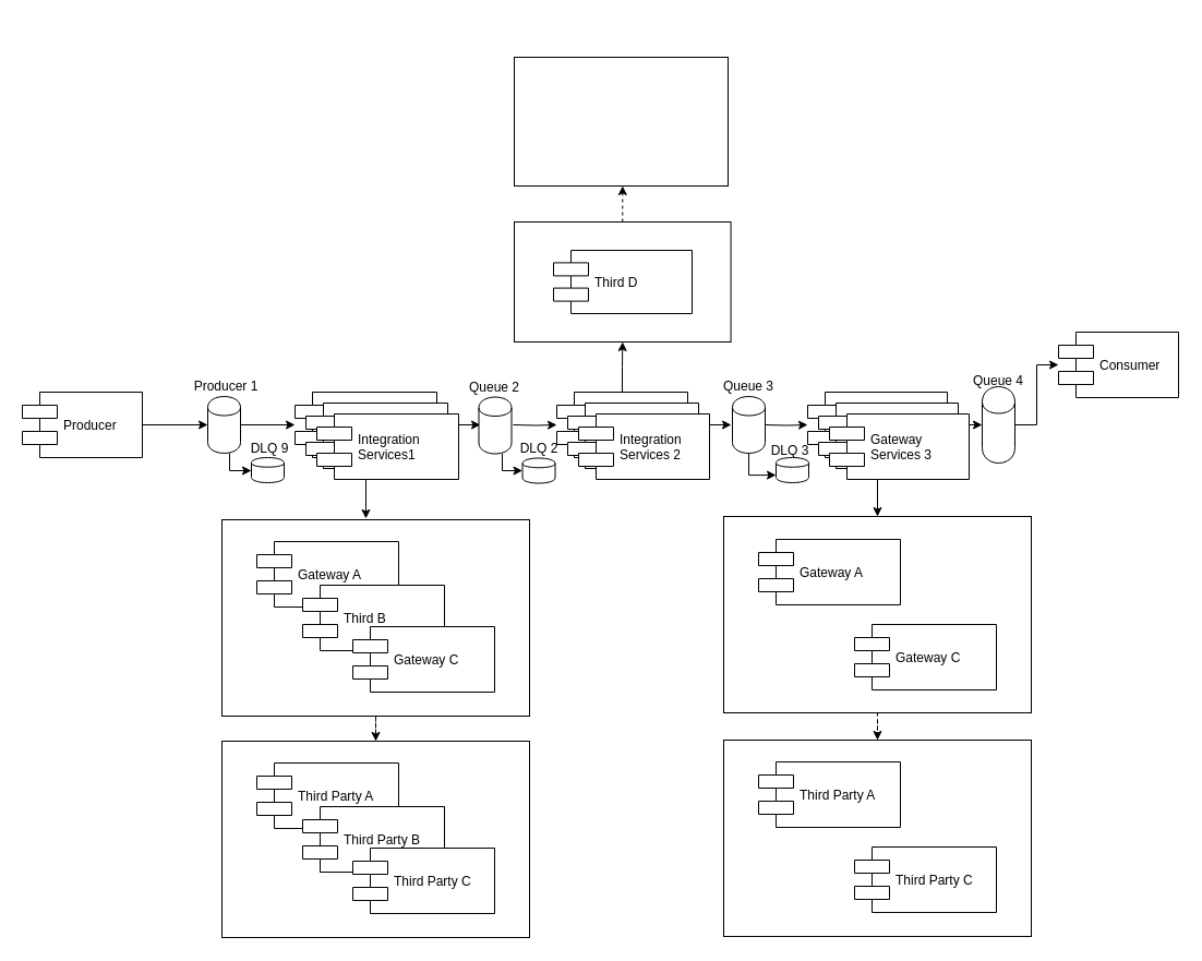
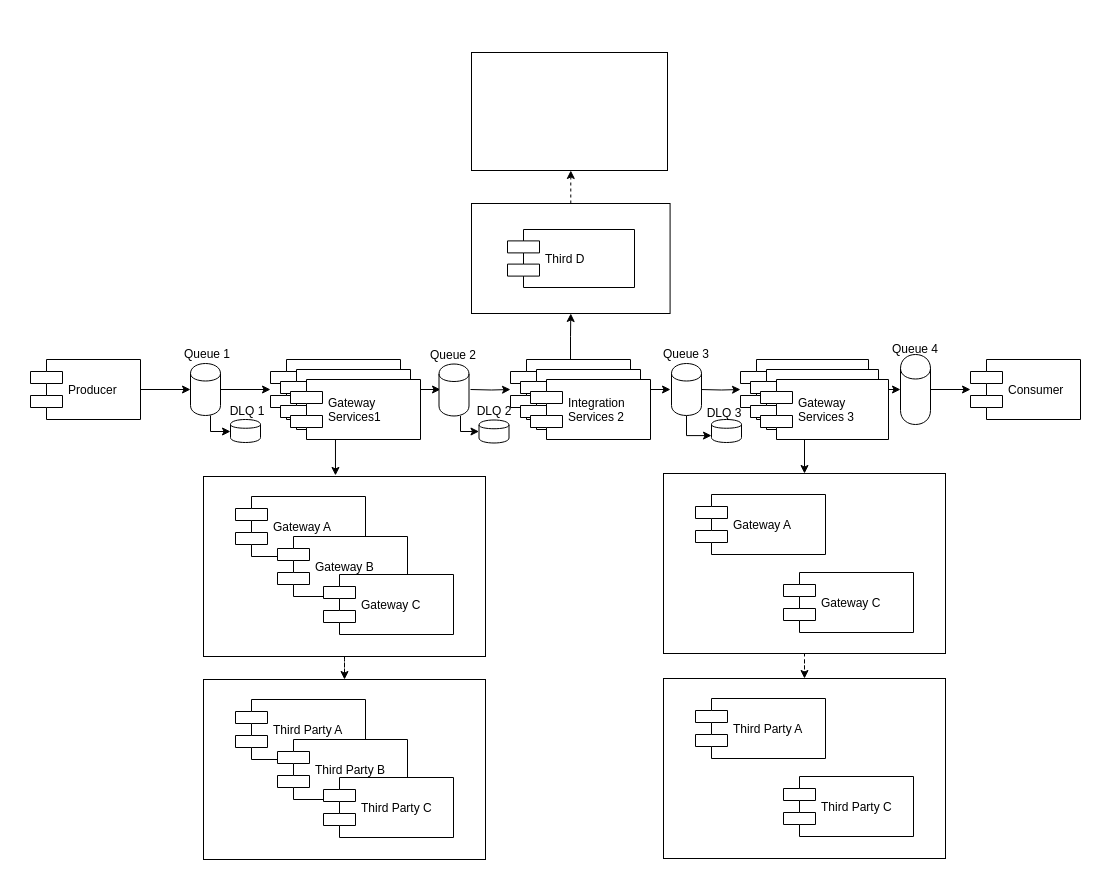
  <mxCell id="0" />
  <mxCell id="1" parent="0" />
  <mxCell id="2" style="edgeStyle=orthogonalEdgeStyle;rounded=0;orthogonalLoop=1;jettySize=auto;html=1;" parent="1" source="61" edge="1"><mxGeometry relative="1" as="geometry"><mxPoint x="440" y="389" as="targetPoint" /></mxGeometry></mxCell>
  <mxCell id="3" style="edgeStyle=orthogonalEdgeStyle;rounded=0;orthogonalLoop=1;jettySize=auto;html=1;entryX=0.468;entryY=-0.006;entryDx=0;entryDy=0;entryPerimeter=0;" parent="1" source="61" target="21" edge="1"><mxGeometry relative="1" as="geometry" /></mxCell>
  <mxCell id="4" style="edgeStyle=orthogonalEdgeStyle;rounded=0;orthogonalLoop=1;jettySize=auto;html=1;entryX=0;entryY=0.5;entryDx=0;entryDy=0;" parent="1" source="6" edge="1"><mxGeometry relative="1" as="geometry"><mxPoint x="670" y="389" as="targetPoint" /></mxGeometry></mxCell>
  <mxCell id="5" style="edgeStyle=orthogonalEdgeStyle;rounded=0;orthogonalLoop=1;jettySize=auto;html=1;entryX=0.5;entryY=1;entryDx=0;entryDy=0;" parent="1" source="6" target="33" edge="1"><mxGeometry relative="1" as="geometry" /></mxCell>
  <mxCell id="6" value="Enrichment 2" style="shape=component;align=left;spacingLeft=36;" parent="1" vertex="1"><mxGeometry x="510" y="359" width="120" height="60" as="geometry" /></mxCell>
  <mxCell id="7" style="edgeStyle=orthogonalEdgeStyle;rounded=0;orthogonalLoop=1;jettySize=auto;html=1;entryX=0;entryY=0.5;entryDx=0;entryDy=0;" parent="1" source="9" target="17" edge="1"><mxGeometry relative="1" as="geometry" /></mxCell>
  <mxCell id="8" style="edgeStyle=orthogonalEdgeStyle;rounded=0;orthogonalLoop=1;jettySize=auto;html=1;" parent="1" source="9" target="39" edge="1"><mxGeometry relative="1" as="geometry" /></mxCell>
  <mxCell id="9" value="Enrichment 3" style="shape=component;align=left;spacingLeft=36;" parent="1" vertex="1"><mxGeometry x="740" y="359" width="128" height="60" as="geometry" /></mxCell>
- <mxCell id="10" value="Consumer" style="shape=component;align=left;spacingLeft=36;" parent="1" vertex="1"><mxGeometry x="970" y="304" width="110" height="60" as="geometry" /></mxCell>
+ <mxCell id="10" value="Consumer" style="shape=component;align=left;spacingLeft=36;" parent="1" vertex="1"><mxGeometry x="970" y="359" width="110" height="60" as="geometry" /></mxCell>
  <mxCell id="11" style="edgeStyle=orthogonalEdgeStyle;rounded=0;orthogonalLoop=1;jettySize=auto;html=1;" parent="1" target="6" edge="1"><mxGeometry relative="1" as="geometry"><mxPoint x="470" y="389" as="sourcePoint" /></mxGeometry></mxCell>
  <mxCell id="12" style="edgeStyle=orthogonalEdgeStyle;rounded=0;orthogonalLoop=1;jettySize=auto;html=1;" parent="1" target="9" edge="1"><mxGeometry relative="1" as="geometry"><mxPoint x="700" y="389" as="sourcePoint" /></mxGeometry></mxCell>
  <mxCell id="13" style="edgeStyle=orthogonalEdgeStyle;rounded=0;orthogonalLoop=1;jettySize=auto;html=1;" parent="1" source="15" target="61" edge="1"><mxGeometry relative="1" as="geometry" /></mxCell>
  <mxCell id="14" style="edgeStyle=orthogonalEdgeStyle;rounded=0;orthogonalLoop=1;jettySize=auto;html=1;" parent="1" source="15" target="51" edge="1"><mxGeometry relative="1" as="geometry"><Array as="points"><mxPoint x="210" y="431" /></Array></mxGeometry></mxCell>
  <mxCell id="15" value="" style="shape=cylinder;whiteSpace=wrap;html=1;boundedLbl=1;backgroundOutline=1;" parent="1" vertex="1"><mxGeometry y="363" width="30" height="52" as="geometry" x="190" /></mxCell>
  <mxCell id="16" style="edgeStyle=orthogonalEdgeStyle;rounded=0;orthogonalLoop=1;jettySize=auto;html=1;" parent="1" source="17" target="10" edge="1"><mxGeometry relative="1" as="geometry" /></mxCell>
  <mxCell id="17" value="" style="shape=cylinder;whiteSpace=wrap;html=1;boundedLbl=1;backgroundOutline=1;" parent="1" vertex="1"><mxGeometry x="900" y="354" width="30" height="70" as="geometry" /></mxCell>
  <mxCell id="18" style="edgeStyle=orthogonalEdgeStyle;rounded=0;orthogonalLoop=1;jettySize=auto;html=1;entryX=0;entryY=0.5;entryDx=0;entryDy=0;" parent="1" source="19" target="15" edge="1"><mxGeometry relative="1" as="geometry" /></mxCell>
- <mxCell id="19" value="Producer" style="shape=component;align=left;spacingLeft=36;" parent="1" vertex="1"><mxGeometry x="20" y="359" width="110" height="60" as="geometry" /></mxCell>
+ <mxCell id="19" value="Producer" style="shape=component;align=left;spacingLeft=36;" parent="1" vertex="1"><mxGeometry x="30" y="359" width="110" height="60" as="geometry" /></mxCell>
  <mxCell id="20" value="" style="group" parent="1" vertex="1" connectable="0"><mxGeometry x="203" y="476" width="282" height="180" as="geometry" /></mxCell>
  <mxCell id="21" value="" style="rounded=0;whiteSpace=wrap;html=1;" parent="20" vertex="1"><mxGeometry width="282" height="180" as="geometry" /></mxCell>
  <mxCell id="22" value="Gateway A" style="shape=component;align=left;spacingLeft=36;" parent="20" vertex="1"><mxGeometry x="32" y="20" width="130" height="60" as="geometry" /></mxCell>
- <mxCell id="23" value="Third B" style="shape=component;align=left;spacingLeft=36;" parent="20" vertex="1"><mxGeometry x="74" y="60" width="130" height="60" as="geometry" /></mxCell>
+ <mxCell id="23" value="Gateway B" style="shape=component;align=left;spacingLeft=36;" parent="20" vertex="1"><mxGeometry x="74" y="60" width="130" height="60" as="geometry" /></mxCell>
  <mxCell id="24" value="Gateway C" style="shape=component;align=left;spacingLeft=36;" parent="20" vertex="1"><mxGeometry x="120" y="98" width="130" height="60" as="geometry" /></mxCell>
  <mxCell id="25" value="" style="group" parent="1" vertex="1" connectable="0"><mxGeometry x="203" y="679" width="282" height="180" as="geometry" /></mxCell>
  <mxCell id="26" value="" style="rounded=0;whiteSpace=wrap;html=1;" parent="25" vertex="1"><mxGeometry width="282" height="180" as="geometry" /></mxCell>
  <mxCell id="27" value="Third Party A" style="shape=component;align=left;spacingLeft=36;" parent="25" vertex="1"><mxGeometry x="32" y="20" width="130" height="60" as="geometry" /></mxCell>
  <mxCell id="28" value="Third Party B" style="shape=component;align=left;spacingLeft=36;" parent="25" vertex="1"><mxGeometry x="74" y="60" width="130" height="60" as="geometry" /></mxCell>
  <mxCell id="29" value="Third Party C" style="shape=component;align=left;spacingLeft=36;" parent="25" vertex="1"><mxGeometry x="120" y="98" width="130" height="60" as="geometry" /></mxCell>
  <mxCell id="30" style="edgeStyle=orthogonalEdgeStyle;rounded=0;orthogonalLoop=1;jettySize=auto;html=1;dashed=1;" parent="1" source="21" target="26" edge="1"><mxGeometry relative="1" as="geometry" /></mxCell>
  <mxCell id="31" value="" style="group" parent="1" vertex="1" connectable="0"><mxGeometry x="471" y="20" width="282" height="260" as="geometry" /></mxCell>
  <mxCell id="32" value="" style="group" parent="31" vertex="1" connectable="0"><mxGeometry y="183" width="200" height="110" as="geometry" /></mxCell>
  <mxCell id="33" value="" style="rounded=0;whiteSpace=wrap;html=1;" parent="32" vertex="1"><mxGeometry width="198.582" height="110.0" as="geometry" /></mxCell>
  <mxCell id="34" value="Third D" style="shape=component;align=left;spacingLeft=36;" parent="32" vertex="1"><mxGeometry x="36" y="26" width="127" height="58" as="geometry" /></mxCell>
  <mxCell id="35" value="" style="group" parent="31" vertex="1" connectable="0"><mxGeometry x="6" y="14" width="282" height="180" as="geometry" /></mxCell>
  <mxCell id="36" value="" style="rounded=0;whiteSpace=wrap;html=1;" parent="35" vertex="1"><mxGeometry x="-6" y="18" width="196" height="118" as="geometry" /></mxCell>
  <mxCell id="37" style="edgeStyle=orthogonalEdgeStyle;rounded=0;orthogonalLoop=1;jettySize=auto;html=1;dashed=1;" parent="31" source="33" target="36" edge="1"><mxGeometry relative="1" as="geometry"><Array as="points"><mxPoint y="83" /><mxPoint y="83" /></Array></mxGeometry></mxCell>
  <mxCell id="38" value="" style="group" parent="1" vertex="1" connectable="0"><mxGeometry x="663" y="474" width="282" height="180" as="geometry" /></mxCell>
  <mxCell id="39" value="" style="rounded=0;whiteSpace=wrap;html=1;" parent="38" vertex="1"><mxGeometry y="-1" width="282" height="180" as="geometry" /></mxCell>
  <mxCell id="40" value="Gateway A" style="shape=component;align=left;spacingLeft=36;" parent="38" vertex="1"><mxGeometry x="32" y="20" width="130" height="60" as="geometry" /></mxCell>
  <mxCell id="41" value="Gateway C" style="shape=component;align=left;spacingLeft=36;" parent="38" vertex="1"><mxGeometry x="120" y="98" width="130" height="60" as="geometry" /></mxCell>
  <mxCell id="42" value="" style="group" parent="1" vertex="1" connectable="0"><mxGeometry x="663" y="678" width="282" height="180" as="geometry" /></mxCell>
  <mxCell id="43" value="" style="rounded=0;whiteSpace=wrap;html=1;" parent="42" vertex="1"><mxGeometry width="282" height="180" as="geometry" /></mxCell>
  <mxCell id="44" value="Third Party A" style="shape=component;align=left;spacingLeft=36;" parent="42" vertex="1"><mxGeometry x="32" y="20" width="130" height="60" as="geometry" /></mxCell>
  <mxCell id="45" value="Third Party C" style="shape=component;align=left;spacingLeft=36;" parent="42" vertex="1"><mxGeometry x="120" y="98" width="130" height="60" as="geometry" /></mxCell>
  <mxCell id="46" style="edgeStyle=orthogonalEdgeStyle;rounded=0;orthogonalLoop=1;jettySize=auto;html=1;dashed=1;" parent="1" source="39" target="43" edge="1"><mxGeometry relative="1" as="geometry" /></mxCell>
- <mxCell id="47" value="Producer 1" style="text;html=1;strokeColor=none;fillColor=none;align=center;verticalAlign=middle;whiteSpace=wrap;rounded=0;" parent="1" vertex="1"><mxGeometry x="167" y="344" width="80" height="20" as="geometry" /></mxCell>
+ <mxCell id="47" value="Queue 1" style="text;html=1;strokeColor=none;fillColor=none;align=center;verticalAlign=middle;whiteSpace=wrap;rounded=0;" parent="1" vertex="1"><mxGeometry x="167" y="344" width="80" height="20" as="geometry" /></mxCell>
  <mxCell id="48" value="Queue 2&lt;br&gt;" style="text;html=1;strokeColor=none;fillColor=none;align=center;verticalAlign=middle;whiteSpace=wrap;rounded=0;" parent="1" vertex="1"><mxGeometry x="413" y="345" width="80" height="20" as="geometry" /></mxCell>
  <mxCell id="49" value="Queue 3&lt;br&gt;" style="text;html=1;strokeColor=none;fillColor=none;align=center;verticalAlign=middle;whiteSpace=wrap;rounded=0;" parent="1" vertex="1"><mxGeometry x="646" y="344" width="80" height="20" as="geometry" /></mxCell>
  <mxCell id="50" value="Queue 4&lt;br&gt;" style="text;html=1;strokeColor=none;fillColor=none;align=center;verticalAlign=middle;whiteSpace=wrap;rounded=0;" parent="1" vertex="1"><mxGeometry x="875" y="339" width="80" height="20" as="geometry" /></mxCell>
  <mxCell id="51" value="" style="shape=cylinder;whiteSpace=wrap;html=1;boundedLbl=1;backgroundOutline=1;" parent="1" vertex="1"><mxGeometry x="230" y="419" width="30" height="23" as="geometry" /></mxCell>
- <mxCell id="52" value="DLQ 9" style="text;html=1;strokeColor=none;fillColor=none;align=center;verticalAlign=middle;whiteSpace=wrap;rounded=0;" parent="1" vertex="1"><mxGeometry x="207" y="401" width="80" height="20" as="geometry" /></mxCell>
+ <mxCell id="52" value="DLQ 1" style="text;html=1;strokeColor=none;fillColor=none;align=center;verticalAlign=middle;whiteSpace=wrap;rounded=0;" parent="1" vertex="1"><mxGeometry x="207" y="401" width="80" height="20" as="geometry" /></mxCell>
  <mxCell id="53" style="edgeStyle=orthogonalEdgeStyle;rounded=0;orthogonalLoop=1;jettySize=auto;html=1;" parent="1" source="54" target="55" edge="1"><mxGeometry relative="1" as="geometry"><Array as="points"><mxPoint x="460" y="431" /></Array></mxGeometry></mxCell>
  <mxCell id="54" value="" style="shape=cylinder;whiteSpace=wrap;html=1;boundedLbl=1;backgroundOutline=1;" parent="1" vertex="1"><mxGeometry x="438.5" y="363.5" width="30" height="52" as="geometry" /></mxCell>
  <mxCell id="55" value="" style="shape=cylinder;whiteSpace=wrap;html=1;boundedLbl=1;backgroundOutline=1;" parent="1" vertex="1"><mxGeometry x="478.5" y="419.5" width="30" height="23" as="geometry" /></mxCell>
  <mxCell id="56" value="DLQ 2" style="text;html=1;strokeColor=none;fillColor=none;align=center;verticalAlign=middle;whiteSpace=wrap;rounded=0;" parent="1" vertex="1"><mxGeometry x="453.5" y="401" width="80" height="20" as="geometry" /></mxCell>
  <mxCell id="57" style="edgeStyle=orthogonalEdgeStyle;rounded=0;orthogonalLoop=1;jettySize=auto;html=1;entryX=0;entryY=0.7;entryDx=0;entryDy=0;" parent="1" source="58" target="59" edge="1"><mxGeometry relative="1" as="geometry"><Array as="points"><mxPoint x="686" y="435" /></Array></mxGeometry></mxCell>
  <mxCell id="58" value="" style="shape=cylinder;whiteSpace=wrap;html=1;boundedLbl=1;backgroundOutline=1;" parent="1" vertex="1"><mxGeometry x="671" y="363" width="30" height="52" as="geometry" /></mxCell>
  <mxCell id="59" value="" style="shape=cylinder;whiteSpace=wrap;html=1;boundedLbl=1;backgroundOutline=1;" parent="1" vertex="1"><mxGeometry x="711" y="419" width="30" height="23" as="geometry" /></mxCell>
  <mxCell id="60" value="DLQ 3" style="text;html=1;strokeColor=none;fillColor=none;align=center;verticalAlign=middle;whiteSpace=wrap;rounded=0;" parent="1" vertex="1"><mxGeometry x="684" y="403" width="80" height="20" as="geometry" /></mxCell>
  <mxCell id="61" value="Enrichment 1" style="shape=component;align=left;spacingLeft=36;" parent="1" vertex="1"><mxGeometry x="270" y="359" width="130" height="60" as="geometry" /></mxCell>
  <mxCell id="62" value="Enrichment 2" style="shape=component;align=left;spacingLeft=36;" parent="1" vertex="1"><mxGeometry x="520" y="369" width="120" height="60" as="geometry" /></mxCell>
  <mxCell id="63" value="Integration &#10;Services 2" style="shape=component;align=left;spacingLeft=36;" parent="1" vertex="1"><mxGeometry x="530" y="379" width="120" height="60" as="geometry" /></mxCell>
  <mxCell id="64" value="Enrichment 3" style="shape=component;align=left;spacingLeft=36;" parent="1" vertex="1"><mxGeometry x="750" y="369" width="128" height="60" as="geometry" /></mxCell>
  <mxCell id="65" value="Gateway &#10;Services 3" style="shape=component;align=left;spacingLeft=36;" parent="1" vertex="1"><mxGeometry x="760" y="379" width="128" height="60" as="geometry" /></mxCell>
  <mxCell id="66" value="Enrichment 1" style="shape=component;align=left;spacingLeft=36;" parent="1" vertex="1"><mxGeometry x="280" y="369" width="130" height="60" as="geometry" /></mxCell>
- <mxCell id="67" value="Integration &#10;Services1" style="shape=component;align=left;spacingLeft=36;" parent="1" vertex="1"><mxGeometry x="290" y="379" width="130" height="60" as="geometry" /></mxCell>
+ <mxCell id="67" value="Gateway &#10;Services1" style="shape=component;align=left;spacingLeft=36;" parent="1" vertex="1"><mxGeometry x="290" y="379" width="130" height="60" as="geometry" /></mxCell>
